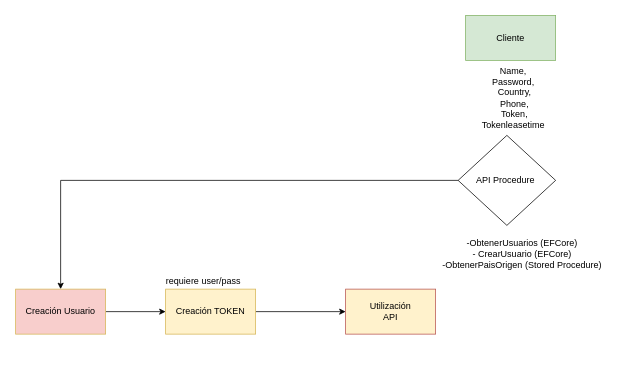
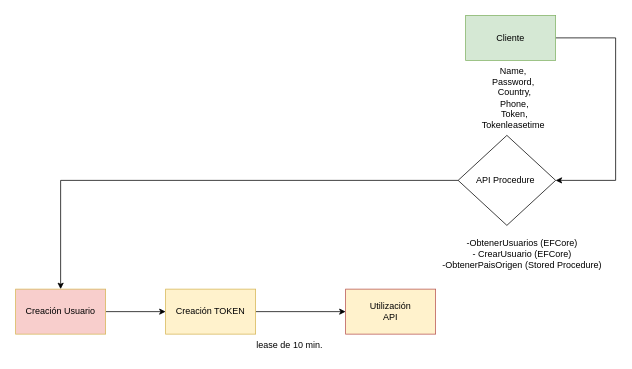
  <mxCell id="0" />
  <mxCell id="1" parent="0" />
+ <mxCell id="2" style="edgeStyle=orthogonalEdgeStyle;rounded=0;orthogonalLoop=1;jettySize=auto;html=1;exitX=1;exitY=0.5;exitDx=0;exitDy=0;entryX=1;entryY=0.5;entryDx=0;entryDy=0;" parent="1" source="3" target="6" edge="1"><mxGeometry relative="1" as="geometry"><Array as="points"><mxPoint x="820" y="50" /><mxPoint x="820" y="240" /></Array></mxGeometry></mxCell>
  <mxCell id="3" value="Cliente" style="rounded=0;whiteSpace=wrap;html=1;fillColor=#d5e8d4;strokeColor=#82b366;" parent="1" vertex="1"><mxGeometry x="620" y="20" width="120" height="60" as="geometry" /></mxCell>
  <mxCell id="4" value="Name,&amp;nbsp;&lt;div&gt;Password,&amp;nbsp;&lt;/div&gt;&lt;div&gt;Country,&lt;/div&gt;&lt;div&gt;Phone,&lt;/div&gt;&lt;div&gt;Token,&lt;/div&gt;&lt;div&gt;Tokenleasetime&amp;nbsp;&lt;/div&gt;" style="text;html=1;align=center;verticalAlign=middle;resizable=0;points=[];autosize=1;strokeColor=none;fillColor=none;" parent="1" vertex="1"><mxGeometry x="630" y="80" width="110" height="100" as="geometry" /></mxCell>
  <mxCell id="5" style="edgeStyle=orthogonalEdgeStyle;rounded=0;orthogonalLoop=1;jettySize=auto;html=1;exitX=0;exitY=0.5;exitDx=0;exitDy=0;entryX=0.5;entryY=0;entryDx=0;entryDy=0;" parent="1" source="6" target="13" edge="1"><mxGeometry relative="1" as="geometry" /></mxCell>
  <mxCell id="6" value="API Procedure&amp;nbsp;" style="rhombus;whiteSpace=wrap;html=1;" parent="1" vertex="1"><mxGeometry x="610" y="180" width="130" height="120" as="geometry" /></mxCell>
  <mxCell id="7" style="edgeStyle=orthogonalEdgeStyle;rounded=0;orthogonalLoop=1;jettySize=auto;html=1;exitX=1;exitY=0.5;exitDx=0;exitDy=0;entryX=0;entryY=0.5;entryDx=0;entryDy=0;" parent="1" source="8" target="9" edge="1"><mxGeometry relative="1" as="geometry" /></mxCell>
  <mxCell id="8" value="Creación TOKEN" style="rounded=0;whiteSpace=wrap;html=1;fillColor=#fff2cc;strokeColor=#d6b656;" parent="1" vertex="1"><mxGeometry x="220" y="385" width="120" height="60" as="geometry" /></mxCell>
  <mxCell id="9" value="Utilización&lt;br&gt;API" style="rounded=0;whiteSpace=wrap;html=1;fillColor=#fff2cc;strokeColor=#b85450;" parent="1" vertex="1"><mxGeometry x="460" y="385" width="120" height="60" as="geometry" /></mxCell>
+ <mxCell id="10" value="lease de 10 min." style="text;html=1;align=center;verticalAlign=middle;resizable=0;points=[];autosize=1;strokeColor=none;fillColor=none;" parent="1" vertex="1"><mxGeometry x="330" y="450" width="110" height="20" as="geometry" /></mxCell>
  <mxCell id="11" value="&lt;div&gt;-ObtenerUsuarios (EFCore)&lt;/div&gt;- CrearUsuario (EFCore)&lt;div&gt;-ObtenerPaisOrigen (Stored Procedure)&lt;/div&gt;&lt;div&gt;&lt;br&gt;&lt;/div&gt;" style="text;html=1;align=center;verticalAlign=middle;resizable=0;points=[];autosize=1;strokeColor=none;fillColor=none;" parent="1" vertex="1"><mxGeometry x="575" y="310" width="240" height="70" as="geometry" /></mxCell>
  <mxCell id="12" style="edgeStyle=orthogonalEdgeStyle;rounded=0;orthogonalLoop=1;jettySize=auto;html=1;exitX=1;exitY=0.5;exitDx=0;exitDy=0;entryX=0;entryY=0.5;entryDx=0;entryDy=0;" parent="1" source="13" target="8" edge="1"><mxGeometry relative="1" as="geometry" /></mxCell>
  <mxCell id="13" value="Creación Usuario" style="rounded=0;whiteSpace=wrap;html=1;fillColor=#f8cecc;strokeColor=#d6b656;" parent="1" vertex="1"><mxGeometry x="20" y="385" width="120" height="60" as="geometry" /></mxCell>
- <mxCell id="14" value="requiere user/pass" style="text;html=1;align=center;verticalAlign=middle;resizable=0;points=[];autosize=1;strokeColor=none;fillColor=none;" parent="1" vertex="1"><mxGeometry x="210" y="365" width="120" height="20" as="geometry" /></mxCell>
